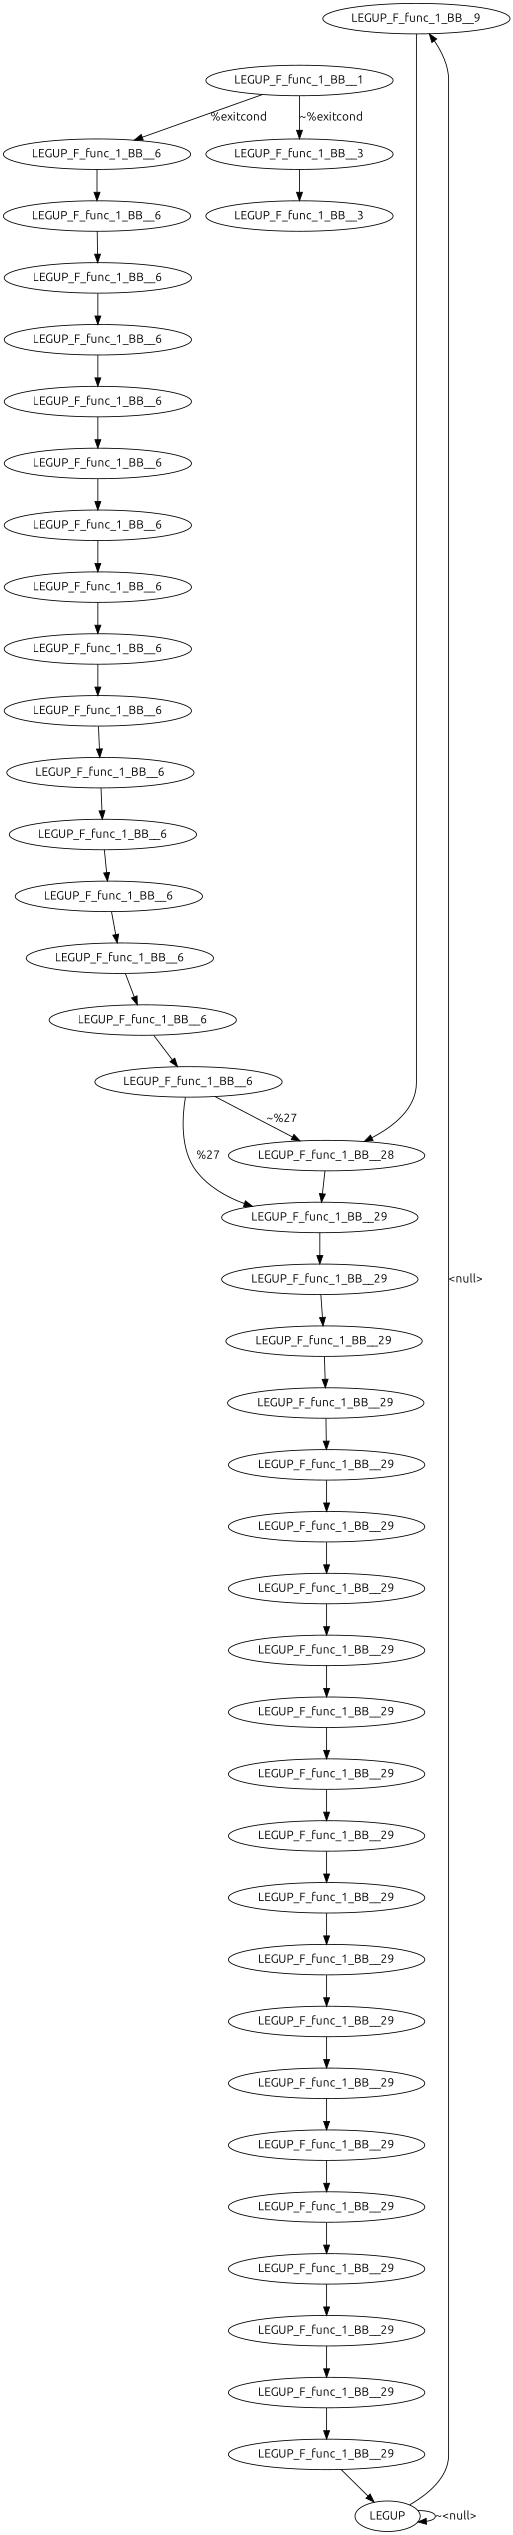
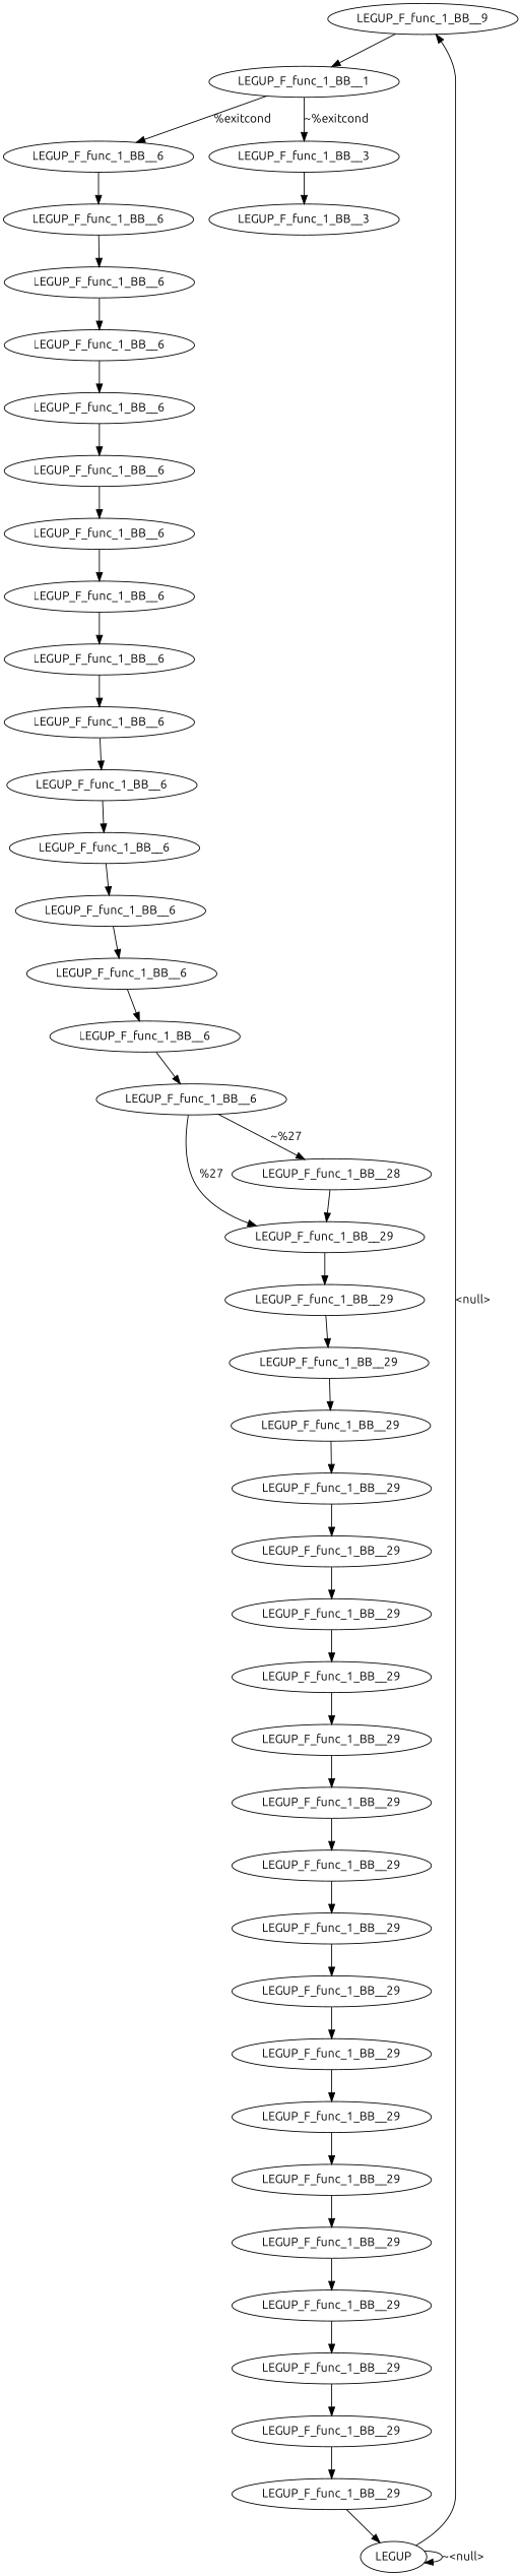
  digraph {
    fontname=Ubuntu
    node [fontname=Ubuntu]
    edge [fontname=Ubuntu]
    n1 [label=LEGUP_F_func_1_BB__9]
    n2 [label=LEGUP_F_func_1_BB__1]
    n3 [label=LEGUP_F_func_1_BB__6]
    n4 [label=LEGUP_F_func_1_BB__3]
    n5 [label=LEGUP]
    n6 [label=LEGUP_F_func_1_BB__6]
    n7 [label=LEGUP_F_func_1_BB__3]
    n8 [label=LEGUP_F_func_1_BB__6]
    n9 [label=LEGUP_F_func_1_BB__6]
    n10 [label=LEGUP_F_func_1_BB__6]
    n11 [label=LEGUP_F_func_1_BB__6]
    n12 [label=LEGUP_F_func_1_BB__6]
    n13 [label=LEGUP_F_func_1_BB__6]
    n14 [label=LEGUP_F_func_1_BB__6]
    n15 [label=LEGUP_F_func_1_BB__6]
    n16 [label=LEGUP_F_func_1_BB__6]
    n17 [label=LEGUP_F_func_1_BB__6]
    n18 [label=LEGUP_F_func_1_BB__6]
    n19 [label=LEGUP_F_func_1_BB__6]
    n20 [label=LEGUP_F_func_1_BB__6]
    n21 [label=LEGUP_F_func_1_BB__6]
    n22 [label=LEGUP_F_func_1_BB__29]
    n23 [label=LEGUP_F_func_1_BB__28]
    n24 [label=LEGUP_F_func_1_BB__29]
    n25 [label=LEGUP_F_func_1_BB__29]
    n26 [label=LEGUP_F_func_1_BB__29]
    n27 [label=LEGUP_F_func_1_BB__29]
    n28 [label=LEGUP_F_func_1_BB__29]
    n29 [label=LEGUP_F_func_1_BB__29]
    n30 [label=LEGUP_F_func_1_BB__29]
    n31 [label=LEGUP_F_func_1_BB__29]
    n32 [label=LEGUP_F_func_1_BB__29]
    n33 [label=LEGUP_F_func_1_BB__29]
    n34 [label=LEGUP_F_func_1_BB__29]
    n35 [label=LEGUP_F_func_1_BB__29]
    n36 [label=LEGUP_F_func_1_BB__29]
    n37 [label=LEGUP_F_func_1_BB__29]
    n38 [label=LEGUP_F_func_1_BB__29]
    n39 [label=LEGUP_F_func_1_BB__29]
    n40 [label=LEGUP_F_func_1_BB__29]
    n41 [label=LEGUP_F_func_1_BB__29]
    n42 [label=LEGUP_F_func_1_BB__29]
    n43 [label=LEGUP_F_func_1_BB__29]
-   n1 -> n23
+   n1 -> n2
    n2 -> n3 [label="%exitcond"]
    n2 -> n4 [label="~%exitcond"]
    n3 -> n6
    n4 -> n7
    n5 -> n1 [label="<null>"]
    n5 -> n5 [label="~<null>"]
    n6 -> n8
    n8 -> n9
    n9 -> n10
    n10 -> n11
    n11 -> n12
    n12 -> n13
    n13 -> n14
    n14 -> n15
    n15 -> n16
    n16 -> n17
    n17 -> n18
    n18 -> n19
    n19 -> n20
    n20 -> n21
    n21 -> n22 [label="%27"]
    n21 -> n23 [label="~%27"]
    n22 -> n24
    n23 -> n22
    n24 -> n25
    n25 -> n26
    n26 -> n27
    n27 -> n28
    n28 -> n29
    n29 -> n30
    n30 -> n31
    n31 -> n32
    n32 -> n33
    n33 -> n34
    n34 -> n35
    n35 -> n36
    n36 -> n37
    n37 -> n38
    n38 -> n39
    n39 -> n40
    n40 -> n41
    n41 -> n42
    n42 -> n43
    n43 -> n5
  }
